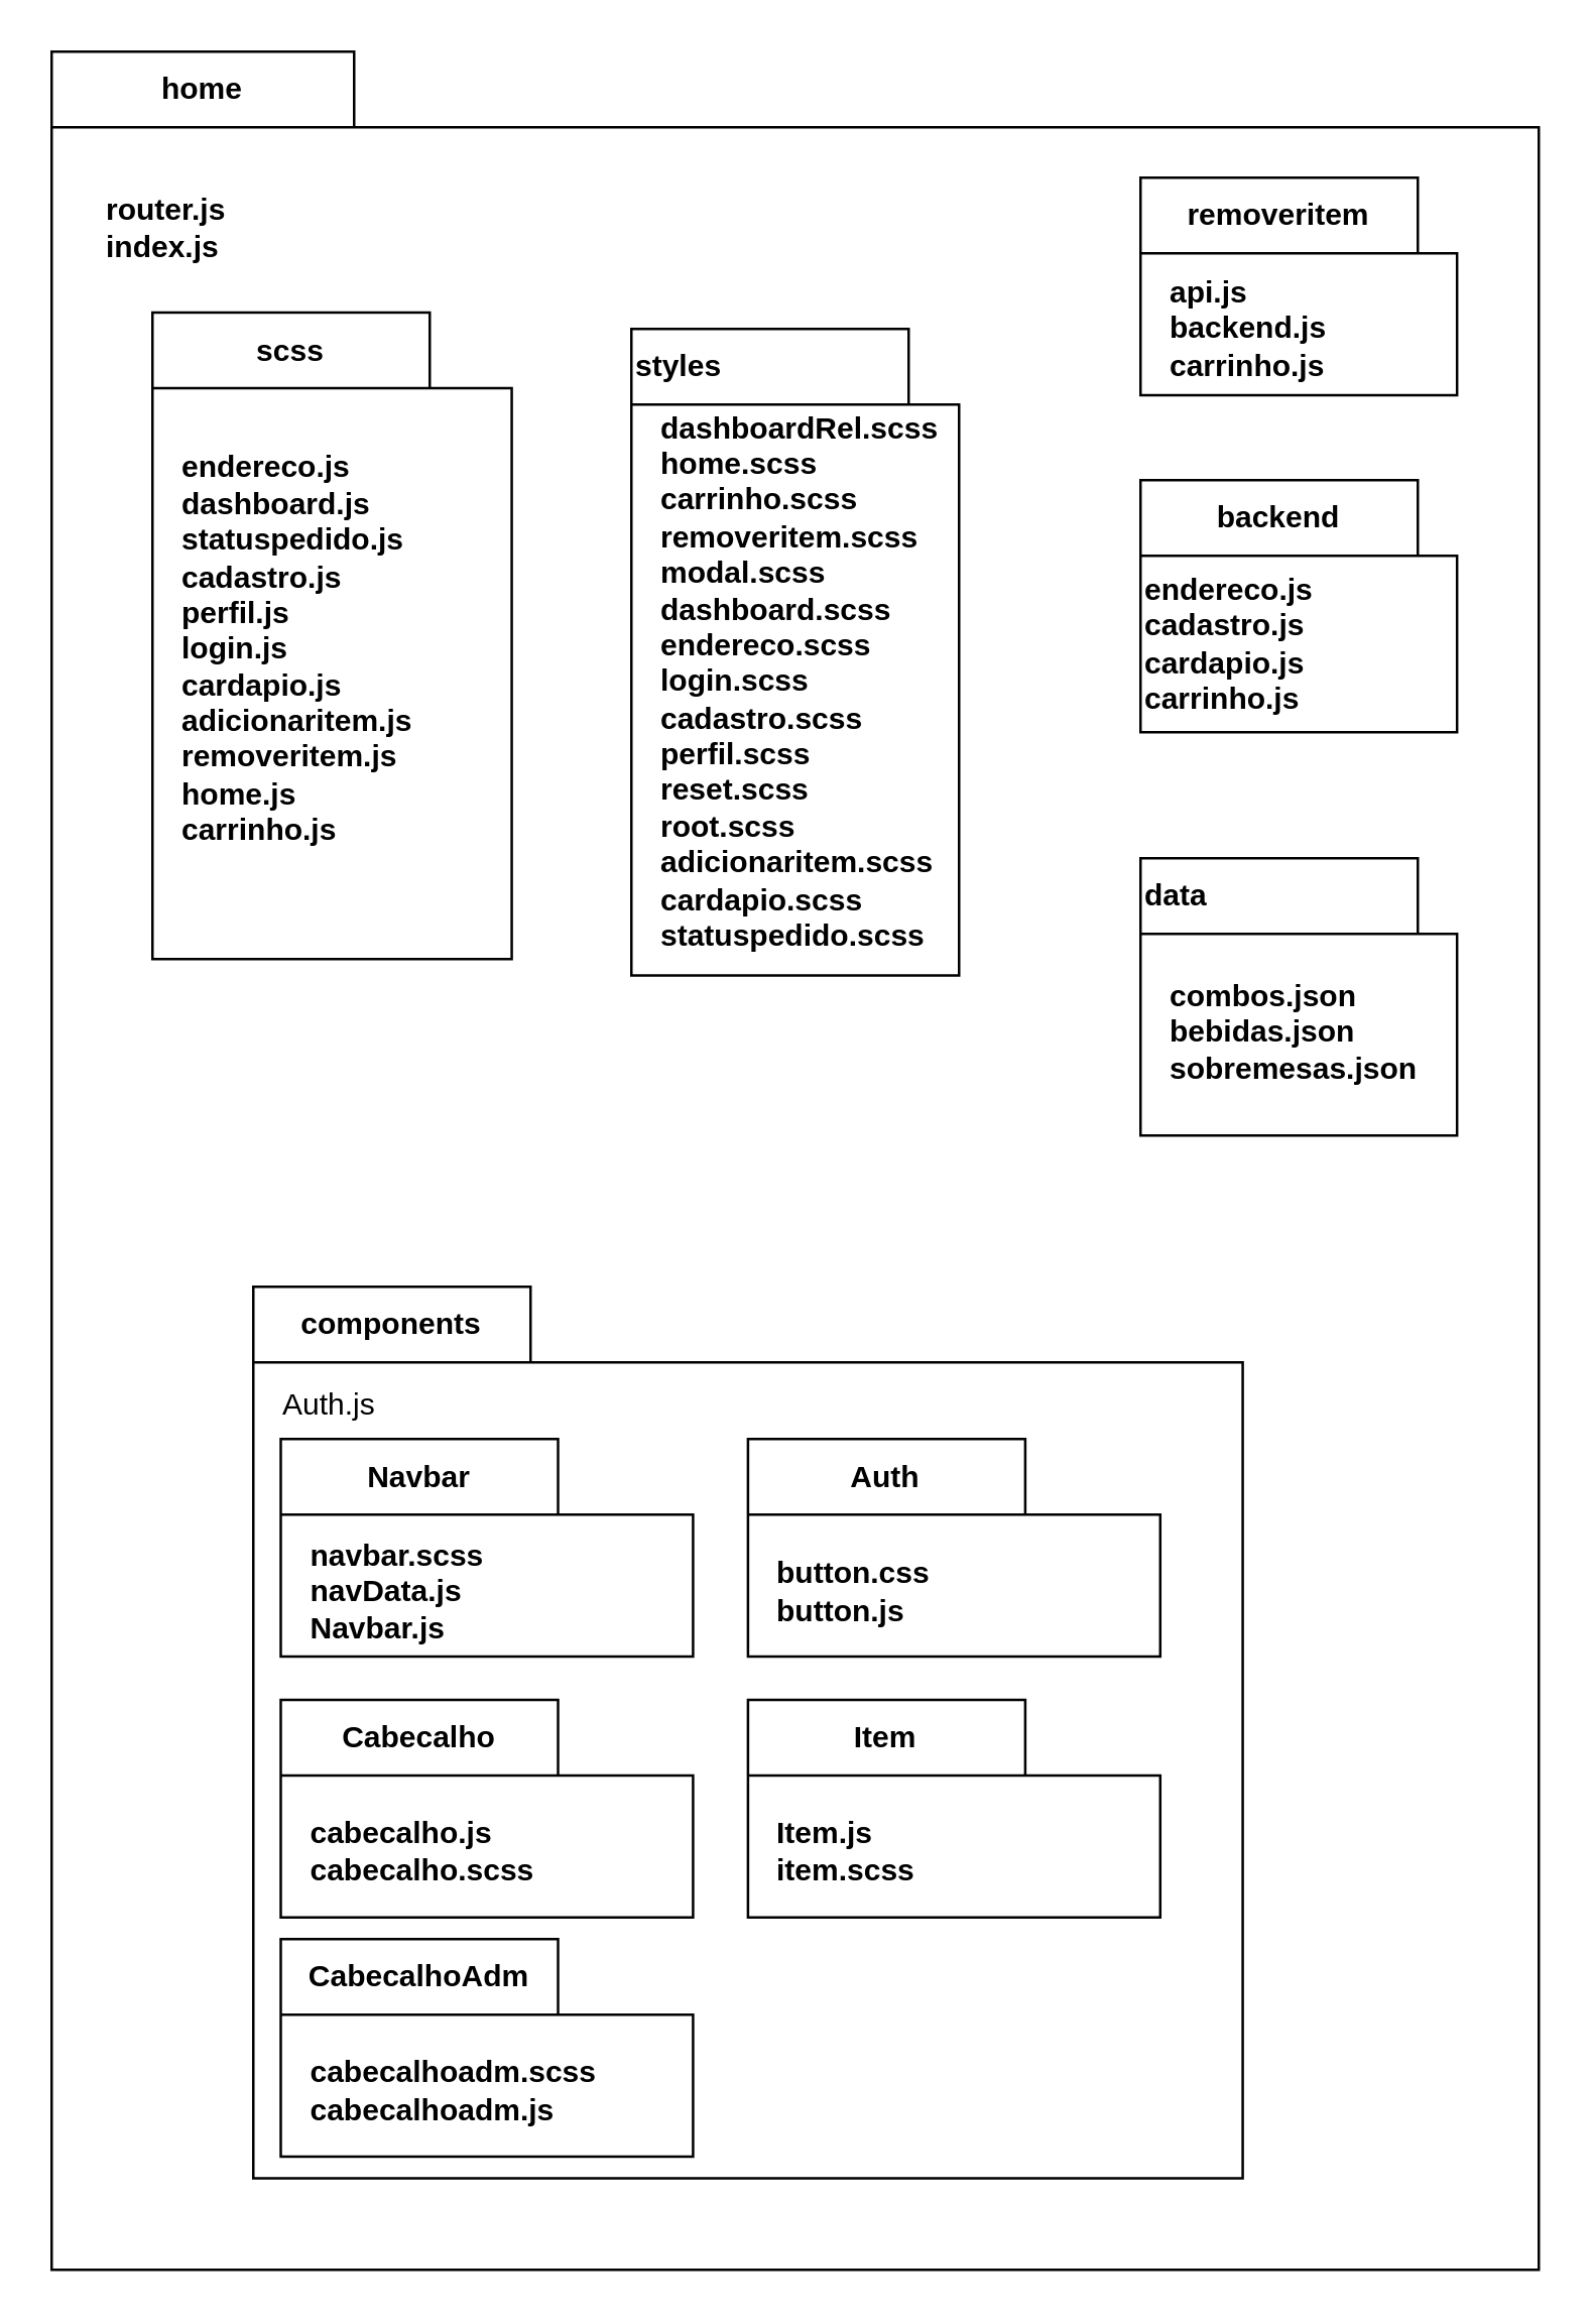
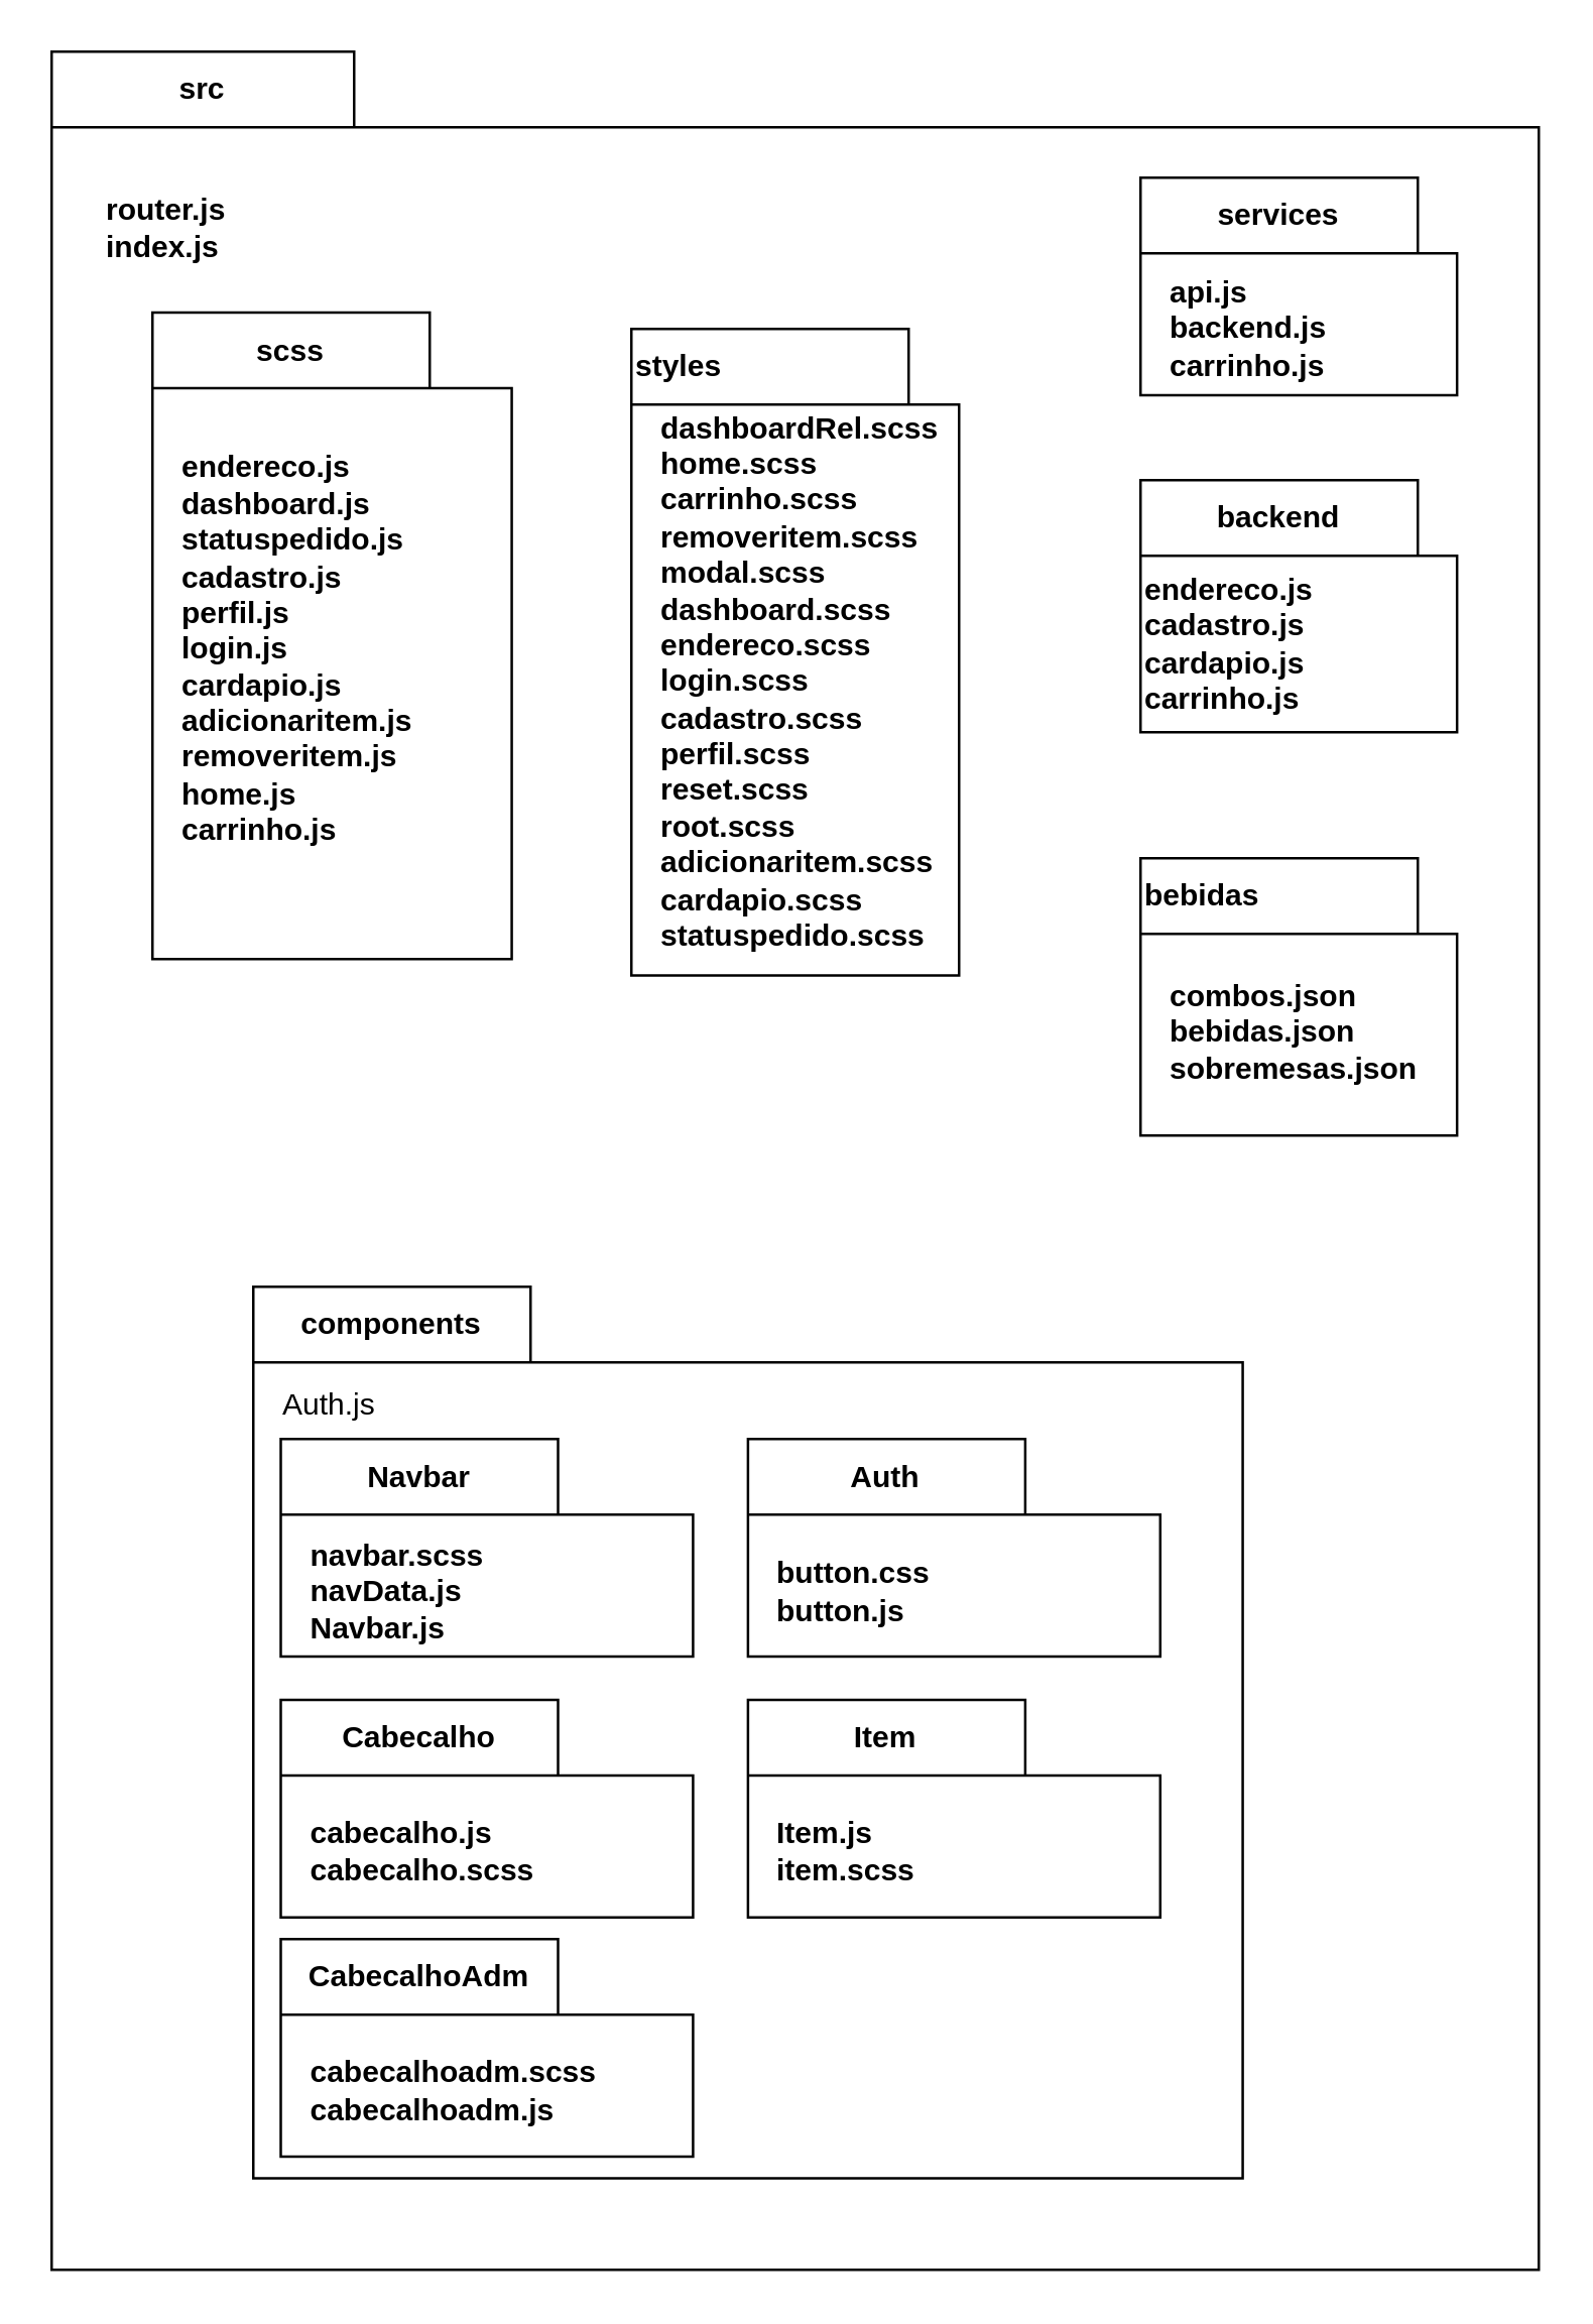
  <mxCell id="0" />
  <mxCell id="1" parent="0" />
- <mxCell id="2" value="home&lt;br&gt;" style="shape=folder;fontStyle=1;tabWidth=120;tabHeight=30;tabPosition=left;html=1;boundedLbl=1;labelInHeader=1;container=1;collapsible=0;whiteSpace=wrap;align=center;" vertex="1" parent="1"><mxGeometry x="20" y="20" width="590" height="880" as="geometry" /></mxCell>
+ <mxCell id="2" value="src&lt;br&gt;" style="shape=folder;fontStyle=1;tabWidth=120;tabHeight=30;tabPosition=left;html=1;boundedLbl=1;labelInHeader=1;container=1;collapsible=0;whiteSpace=wrap;align=center;" vertex="1" parent="1"><mxGeometry x="20" y="20" width="590" height="880" as="geometry" /></mxCell>
  <mxCell id="3" value="&lt;div&gt;router.js&lt;/div&gt;&lt;div&gt;index.js&lt;/div&gt;" style="html=1;strokeColor=none;resizeWidth=1;resizeHeight=1;fillColor=none;part=1;connectable=0;allowArrows=0;deletable=0;whiteSpace=wrap;align=left;fontStyle=1" vertex="1" parent="2"><mxGeometry width="74.684" height="60.392" relative="1" as="geometry"><mxPoint x="20" y="40" as="offset" /></mxGeometry></mxCell>
  <mxCell id="4" value="scss" style="shape=folder;fontStyle=1;tabWidth=110;tabHeight=30;tabPosition=left;html=1;boundedLbl=1;labelInHeader=1;container=1;collapsible=0;whiteSpace=wrap;" vertex="1" parent="2"><mxGeometry x="40" y="103.53" width="142.53" height="256.47" as="geometry" /></mxCell>
  <mxCell id="5" value="&lt;div&gt;endereco.js&lt;/div&gt;&lt;div&gt;dashboard.js&lt;/div&gt;&lt;div&gt;statuspedido.js&lt;/div&gt;&lt;div&gt;cadastro.js&lt;/div&gt;&lt;div&gt;perfil.js&lt;/div&gt;&lt;div&gt;login.js&lt;/div&gt;&lt;div&gt;cardapio.js&lt;/div&gt;&lt;div&gt;adicionaritem.js&lt;/div&gt;&lt;div&gt;removeritem.js&lt;/div&gt;&lt;div&gt;home.js&lt;/div&gt;&lt;div&gt;carrinho.js&lt;/div&gt;" style="html=1;strokeColor=none;resizeWidth=1;resizeHeight=1;fillColor=none;part=1;connectable=0;allowArrows=0;deletable=0;whiteSpace=wrap;align=left;fontStyle=1" vertex="1" parent="4"><mxGeometry width="64.905" height="167.689" relative="1" as="geometry"><mxPoint x="10" y="50" as="offset" /></mxGeometry></mxCell>
- <mxCell id="6" value="data" style="shape=folder;fontStyle=1;tabWidth=110;tabHeight=30;tabPosition=left;html=1;boundedLbl=1;labelInHeader=1;container=1;collapsible=0;whiteSpace=wrap;align=left;" vertex="1" parent="2"><mxGeometry x="432" y="320" width="125.57" height="110" as="geometry" /></mxCell>
+ <mxCell id="6" value="bebidas" style="shape=folder;fontStyle=1;tabWidth=110;tabHeight=30;tabPosition=left;html=1;boundedLbl=1;labelInHeader=1;container=1;collapsible=0;whiteSpace=wrap;align=left;" vertex="1" parent="2"><mxGeometry x="432" y="320" width="125.57" height="110" as="geometry" /></mxCell>
  <mxCell id="7" value="combos.json&#10;bebidas.json&#10;sobremesas.json" style="html=1;strokeColor=none;resizeWidth=1;resizeHeight=1;fillColor=none;part=1;connectable=0;allowArrows=0;deletable=0;whiteSpace=wrap;align=left;fontStyle=1" vertex="1" parent="6"><mxGeometry width="117.199" height="77" relative="1" as="geometry"><mxPoint x="10" y="30" as="offset" /></mxGeometry></mxCell>
- <mxCell id="8" value="removeritem" style="shape=folder;fontStyle=1;tabWidth=110;tabHeight=30;tabPosition=left;html=1;boundedLbl=1;labelInHeader=1;container=1;collapsible=0;whiteSpace=wrap;" vertex="1" parent="2"><mxGeometry x="432" y="49.999" width="125.57" height="86.275" as="geometry" /></mxCell>
+ <mxCell id="8" value="services" style="shape=folder;fontStyle=1;tabWidth=110;tabHeight=30;tabPosition=left;html=1;boundedLbl=1;labelInHeader=1;container=1;collapsible=0;whiteSpace=wrap;" vertex="1" parent="2"><mxGeometry x="432" y="49.999" width="125.57" height="86.275" as="geometry" /></mxCell>
  <mxCell id="9" value="api.js&#10;backend.js&#10;carrinho.js" style="html=1;strokeColor=none;resizeWidth=1;resizeHeight=1;fillColor=none;part=1;connectable=0;allowArrows=0;deletable=0;whiteSpace=wrap;align=left;fontStyle=1" vertex="1" parent="8"><mxGeometry width="117.199" height="60.392" relative="1" as="geometry"><mxPoint x="10" y="30" as="offset" /></mxGeometry></mxCell>
  <mxCell id="10" value="styles" style="shape=folder;fontStyle=1;tabWidth=110;tabHeight=30;tabPosition=left;html=1;boundedLbl=1;labelInHeader=1;container=1;collapsible=0;whiteSpace=wrap;align=left;" vertex="1" parent="2"><mxGeometry x="230" y="110" width="130" height="256.47" as="geometry" /></mxCell>
  <mxCell id="11" value="dashboardRel.scss&#10;home.scss&#10;carrinho.scss&#10;removeritem.scss&#10;modal.scss&#10;dashboard.scss&#10;endereco.scss&#10;login.scss&#10;cadastro.scss&#10;perfil.scss&#10;reset.scss&#10;root.scss&#10;adicionaritem.scss&#10;cardapio.scss&#10;statuspedido.scss" style="html=1;strokeColor=none;resizeWidth=1;resizeHeight=1;fillColor=none;part=1;connectable=0;allowArrows=0;deletable=0;whiteSpace=wrap;align=left;fontStyle=1" vertex="1" parent="10"><mxGeometry width="121.333" height="199.477" relative="1" as="geometry"><mxPoint x="10" y="40" as="offset" /></mxGeometry></mxCell>
  <mxCell id="12" value="components" style="shape=folder;fontStyle=1;tabWidth=110;tabHeight=30;tabPosition=left;html=1;boundedLbl=1;labelInHeader=1;container=1;collapsible=0;whiteSpace=wrap;" vertex="1" parent="2"><mxGeometry x="80" y="490.003" width="392.53" height="353.725" as="geometry" /></mxCell>
  <mxCell id="13" value="Auth.js" style="html=1;strokeColor=none;resizeWidth=1;resizeHeight=1;fillColor=none;part=1;connectable=0;allowArrows=0;deletable=0;whiteSpace=wrap;align=left;" vertex="1" parent="12"><mxGeometry width="381.626" height="34.51" relative="1" as="geometry"><mxPoint x="10" y="30" as="offset" /></mxGeometry></mxCell>
  <mxCell id="14" value="Navbar" style="shape=folder;fontStyle=1;tabWidth=110;tabHeight=30;tabPosition=left;html=1;boundedLbl=1;labelInHeader=1;container=1;collapsible=0;whiteSpace=wrap;" vertex="1" parent="12"><mxGeometry x="10.904" y="60.392" width="163.554" height="86.275" as="geometry" /></mxCell>
  <mxCell id="15" value="&lt;div&gt;navbar.scss&lt;/div&gt;&lt;div&gt;navData.js&lt;/div&gt;&lt;div&gt;Navbar.js&lt;/div&gt;" style="html=1;strokeColor=none;resizeWidth=1;resizeHeight=1;fillColor=none;part=1;connectable=0;allowArrows=0;deletable=0;whiteSpace=wrap;align=left;fontStyle=1" vertex="1" parent="14"><mxGeometry width="152.651" height="60.392" relative="1" as="geometry"><mxPoint x="10" y="30" as="offset" /></mxGeometry></mxCell>
  <mxCell id="16" value="Cabecalho" style="shape=folder;fontStyle=1;tabWidth=110;tabHeight=30;tabPosition=left;html=1;boundedLbl=1;labelInHeader=1;container=1;collapsible=0;whiteSpace=wrap;" vertex="1" parent="12"><mxGeometry x="10.904" y="163.922" width="163.554" height="86.275" as="geometry" /></mxCell>
  <mxCell id="17" value="&lt;div&gt;cabecalho.js&lt;/div&gt;&lt;div&gt;cabecalho.scss&lt;/div&gt;" style="html=1;strokeColor=none;resizeWidth=1;resizeHeight=1;fillColor=none;part=1;connectable=0;allowArrows=0;deletable=0;whiteSpace=wrap;align=left;fontStyle=1" vertex="1" parent="16"><mxGeometry width="152.651" height="60.392" relative="1" as="geometry"><mxPoint x="10" y="30" as="offset" /></mxGeometry></mxCell>
  <mxCell id="18" value="CabecalhoAdm" style="shape=folder;fontStyle=1;tabWidth=110;tabHeight=30;tabPosition=left;html=1;boundedLbl=1;labelInHeader=1;container=1;collapsible=0;whiteSpace=wrap;" vertex="1" parent="12"><mxGeometry x="10.904" y="258.824" width="163.554" height="86.275" as="geometry" /></mxCell>
  <mxCell id="19" value="cabecalhoadm.scss&#10;cabecalhoadm.js" style="html=1;strokeColor=none;resizeWidth=1;resizeHeight=1;fillColor=none;part=1;connectable=0;allowArrows=0;deletable=0;whiteSpace=wrap;align=left;fontStyle=1" vertex="1" parent="18"><mxGeometry width="152.651" height="60.392" relative="1" as="geometry"><mxPoint x="10" y="30" as="offset" /></mxGeometry></mxCell>
  <mxCell id="20" value="Auth" style="shape=folder;fontStyle=1;tabWidth=110;tabHeight=30;tabPosition=left;html=1;boundedLbl=1;labelInHeader=1;container=1;collapsible=0;whiteSpace=wrap;" vertex="1" parent="12"><mxGeometry x="196.265" y="60.392" width="163.554" height="86.275" as="geometry" /></mxCell>
  <mxCell id="21" value="&lt;div&gt;button.css&lt;/div&gt;&lt;div&gt;button.js&lt;/div&gt;" style="html=1;strokeColor=none;resizeWidth=1;resizeHeight=1;fillColor=none;part=1;connectable=0;allowArrows=0;deletable=0;whiteSpace=wrap;align=left;fontStyle=1" vertex="1" parent="20"><mxGeometry width="152.651" height="60.392" relative="1" as="geometry"><mxPoint x="10" y="30" as="offset" /></mxGeometry></mxCell>
  <mxCell id="22" value="Item" style="shape=folder;fontStyle=1;tabWidth=110;tabHeight=30;tabPosition=left;html=1;boundedLbl=1;labelInHeader=1;container=1;collapsible=0;whiteSpace=wrap;" vertex="1" parent="12"><mxGeometry x="196.265" y="163.922" width="163.554" height="86.275" as="geometry" /></mxCell>
  <mxCell id="23" value="Item.js&#10;item.scss" style="html=1;strokeColor=none;resizeWidth=1;resizeHeight=1;fillColor=none;part=1;connectable=0;allowArrows=0;deletable=0;whiteSpace=wrap;align=left;fontStyle=1" vertex="1" parent="22"><mxGeometry width="152.651" height="60.392" relative="1" as="geometry"><mxPoint x="10" y="30" as="offset" /></mxGeometry></mxCell>
  <mxCell id="24" value="backend" style="shape=folder;fontStyle=1;tabWidth=110;tabHeight=30;tabPosition=left;html=1;boundedLbl=1;labelInHeader=1;container=1;collapsible=0;whiteSpace=wrap;" vertex="1" parent="2"><mxGeometry x="432" y="170" width="125.57" height="100" as="geometry" /></mxCell>
  <mxCell id="25" value="&lt;div&gt;endereco.js&lt;/div&gt;&lt;div&gt;cadastro.js&lt;/div&gt;&lt;div&gt;cardapio.js&lt;/div&gt;&lt;div&gt;carrinho.js&lt;/div&gt;" style="html=1;strokeColor=none;resizeWidth=1;resizeHeight=1;fillColor=none;part=1;connectable=0;allowArrows=0;deletable=0;whiteSpace=wrap;align=left;fontStyle=1" vertex="1" parent="24"><mxGeometry width="125.57" height="70" relative="1" as="geometry"><mxPoint y="30" as="offset" /></mxGeometry></mxCell>
